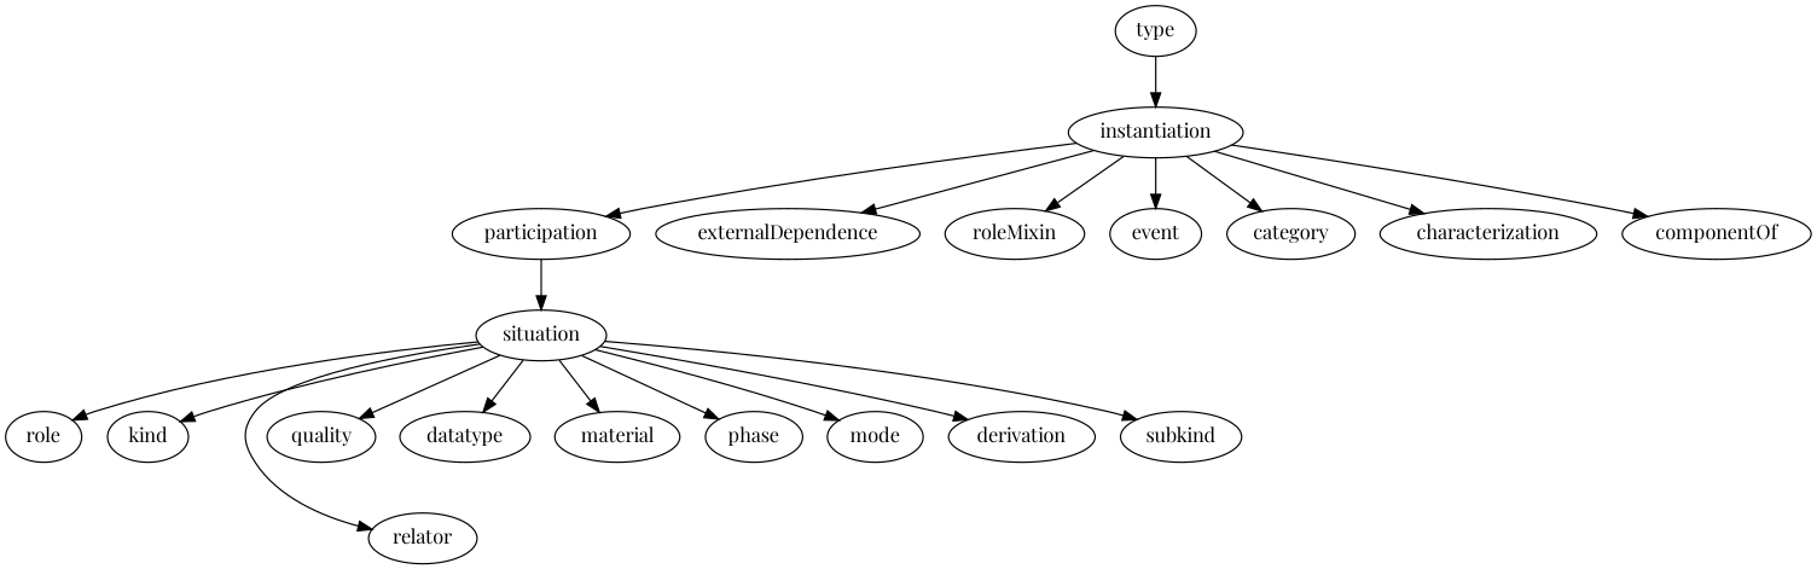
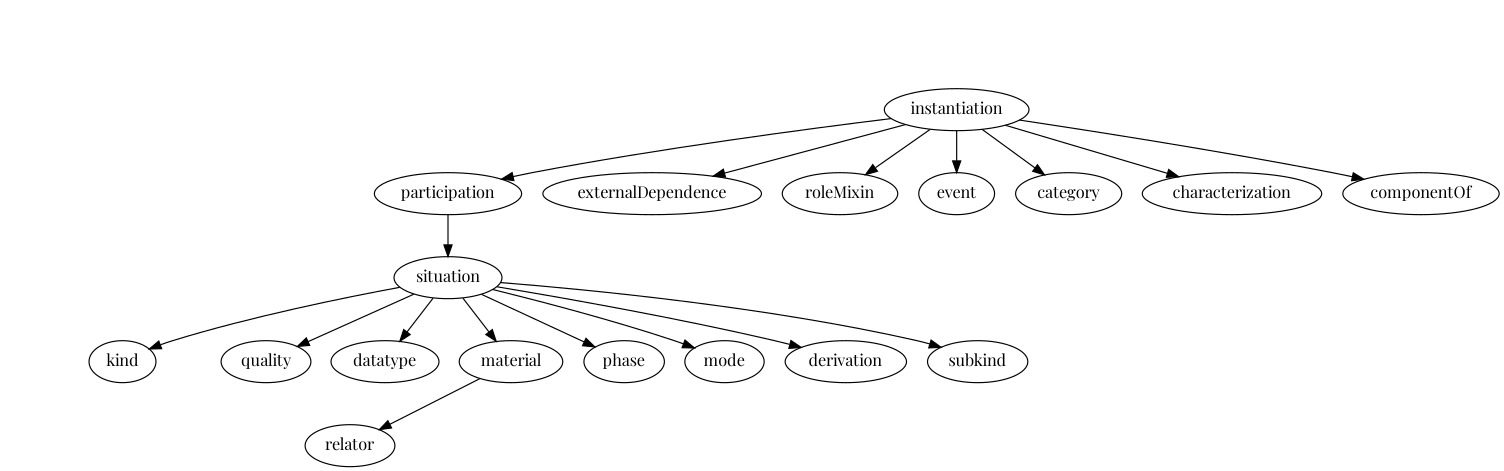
  strict digraph {
    fontname="Playfair Display"
    node [fontname="Playfair Display"]
    edge [fontname="Playfair Display"]
-   type
    instantiation
    participation
    externalDependence
    roleMixin
    event
    category
    characterization
    componentOf
    situation
-   role
    kind
    relator
    quality
    datatype
    material
    phase
    mode
    derivation
    subkind
-   type -> instantiation
    instantiation -> participation
    instantiation -> externalDependence
    instantiation -> roleMixin
    instantiation -> event
    instantiation -> category
    instantiation -> characterization
    instantiation -> componentOf
    participation -> situation
-   situation -> role
    situation -> kind
-   situation -> relator
+   material -> relator
    situation -> quality
    situation -> datatype
    situation -> material
    situation -> phase
    situation -> mode
    situation -> derivation
    situation -> subkind
  }
